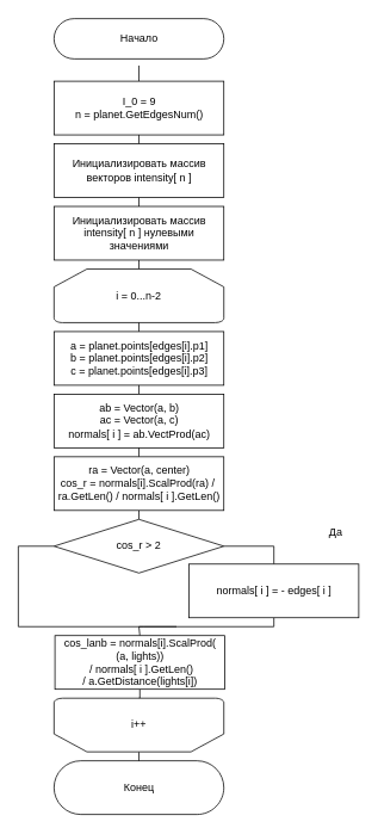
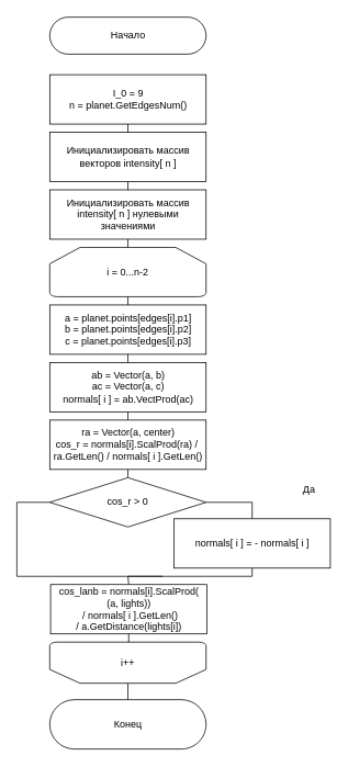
  <mxCell id="0" />
  <mxCell id="1" parent="0" />
- <mxCell id="2" style="edgeStyle=orthogonalEdgeStyle;rounded=0;orthogonalLoop=1;jettySize=auto;html=1;exitX=0.5;exitY=0.5;exitDx=0;exitDy=30;exitPerimeter=0;entryX=0.5;entryY=0;entryDx=0;entryDy=0;endArrow=none;endFill=0;" parent="1" source="3" target="4" edge="1"><mxGeometry relative="1" as="geometry" /></mxCell>
  <mxCell id="3" value="Начало" style="html=1;dashed=0;whitespace=wrap;shape=mxgraph.dfd.start" parent="1" vertex="1"><mxGeometry x="60" y="20" width="190" height="45" as="geometry" /></mxCell>
  <mxCell id="4" value="I_0 = 9&lt;br&gt;n = planet.GetEdgesNum()" style="html=1;dashed=0;whitespace=wrap;" parent="1" vertex="1"><mxGeometry x="60" y="90" width="190" height="60" as="geometry" /></mxCell>
  <mxCell id="5" style="edgeStyle=orthogonalEdgeStyle;rounded=0;orthogonalLoop=1;jettySize=auto;html=1;exitX=0.5;exitY=0;exitDx=0;exitDy=0;exitPerimeter=0;entryX=0.5;entryY=1;entryDx=0;entryDy=0;endArrow=none;endFill=0;" parent="1" target="4" edge="1"><mxGeometry relative="1" as="geometry"><mxPoint x="155" y="160" as="sourcePoint" /></mxGeometry></mxCell>
  <mxCell id="6" style="edgeStyle=orthogonalEdgeStyle;rounded=0;orthogonalLoop=1;jettySize=auto;html=1;exitX=0.5;exitY=1;exitDx=0;exitDy=0;exitPerimeter=0;entryX=0.5;entryY=0;entryDx=0;entryDy=0;entryPerimeter=0;endArrow=none;endFill=0;" parent="1" target="7" edge="1"><mxGeometry relative="1" as="geometry"><mxPoint x="155" y="290" as="sourcePoint" /></mxGeometry></mxCell>
  <mxCell id="7" value="i = 0...n-2" style="strokeWidth=1;html=1;shape=mxgraph.flowchart.loop_limit;whiteSpace=wrap;" parent="1" vertex="1"><mxGeometry x="60" y="300" width="190" height="60" as="geometry" /></mxCell>
  <mxCell id="8" style="edgeStyle=orthogonalEdgeStyle;rounded=0;orthogonalLoop=1;jettySize=auto;html=1;exitX=1;exitY=0.5;exitDx=0;exitDy=0;exitPerimeter=0;entryX=0.5;entryY=0;entryDx=0;entryDy=0;endArrow=none;endFill=0;" parent="1" source="11" target="13" edge="1"><mxGeometry relative="1" as="geometry" /></mxCell>
  <mxCell id="9" style="edgeStyle=orthogonalEdgeStyle;rounded=0;orthogonalLoop=1;jettySize=auto;html=1;exitX=0;exitY=0.5;exitDx=0;exitDy=0;exitPerimeter=0;endArrow=none;endFill=0;" parent="1" source="11" edge="1"><mxGeometry relative="1" as="geometry"><mxPoint x="197" y="700" as="targetPoint" /><Array as="points"><mxPoint x="20" y="610" /><mxPoint x="20" y="700" /><mxPoint x="160" y="700" /></Array></mxGeometry></mxCell>
  <mxCell id="10" style="edgeStyle=orthogonalEdgeStyle;rounded=0;orthogonalLoop=1;jettySize=auto;html=1;exitX=0.5;exitY=0;exitDx=0;exitDy=0;exitPerimeter=0;entryX=0.5;entryY=1;entryDx=0;entryDy=0;endArrow=none;endFill=0;" parent="1" source="11" target="26" edge="1"><mxGeometry relative="1" as="geometry" /></mxCell>
- <mxCell id="11" value="cos_r &amp;gt; 2" style="strokeWidth=1;html=1;shape=mxgraph.flowchart.decision;whiteSpace=wrap;" parent="1" vertex="1"><mxGeometry x="60" y="580" width="190" height="60" as="geometry" /></mxCell>
+ <mxCell id="11" value="cos_r &amp;gt; 0" style="strokeWidth=1;html=1;shape=mxgraph.flowchart.decision;whiteSpace=wrap;" parent="1" vertex="1"><mxGeometry x="60" y="580" width="190" height="60" as="geometry" /></mxCell>
  <mxCell id="12" style="edgeStyle=orthogonalEdgeStyle;rounded=0;orthogonalLoop=1;jettySize=auto;html=1;exitX=0.5;exitY=1;exitDx=0;exitDy=0;entryX=0.5;entryY=0;entryDx=0;entryDy=0;endArrow=none;endFill=0;" parent="1" source="13" target="27" edge="1"><mxGeometry relative="1" as="geometry"><Array as="points"><mxPoint x="306" y="700" /><mxPoint x="155" y="700" /></Array></mxGeometry></mxCell>
- <mxCell id="13" value="normals[ i ] = - edges[ i ]" style="html=1;dashed=0;whitespace=wrap;" parent="1" vertex="1"><mxGeometry x="211" y="630" width="190" height="60" as="geometry" /></mxCell>
+ <mxCell id="13" value="normals[ i ] = - normals[ i ]" style="html=1;dashed=0;whitespace=wrap;" parent="1" vertex="1"><mxGeometry x="211" y="630" width="190" height="60" as="geometry" /></mxCell>
  <mxCell id="14" style="edgeStyle=orthogonalEdgeStyle;rounded=0;orthogonalLoop=1;jettySize=auto;html=1;exitX=0.5;exitY=0;exitDx=0;exitDy=0;exitPerimeter=0;endArrow=none;endFill=0;" parent="1" source="16" edge="1"><mxGeometry relative="1" as="geometry"><mxPoint x="155" y="870" as="targetPoint" /></mxGeometry></mxCell>
  <mxCell id="15" style="edgeStyle=orthogonalEdgeStyle;rounded=0;orthogonalLoop=1;jettySize=auto;html=1;exitX=0.5;exitY=1;exitDx=0;exitDy=0;exitPerimeter=0;entryX=0.5;entryY=1;entryDx=0;entryDy=0;endArrow=none;endFill=0;" edge="1" parent="1" source="16" target="27"><mxGeometry relative="1" as="geometry" /></mxCell>
- <mxCell id="16" value="i++" style="strokeWidth=1;html=1;shape=mxgraph.flowchart.loop_limit;whiteSpace=wrap;direction=west;" parent="1" vertex="1"><mxGeometry x="60" y="780" width="190" height="60" as="geometry" /></mxCell>
+ <mxCell id="16" value="i++" style="strokeWidth=1;html=1;shape=mxgraph.flowchart.loop_limit;whiteSpace=wrap;direction=west;" parent="1" vertex="1"><mxGeometry x="60" y="780" width="190" height="50" as="geometry" /></mxCell>
  <mxCell id="17" value="Да" style="text;html=1;align=center;verticalAlign=middle;resizable=0;points=[];autosize=1;strokeColor=none;fillColor=none;" parent="1" vertex="1"><mxGeometry x="355" y="580" width="40" height="30" as="geometry" /></mxCell>
  <mxCell id="18" value="Инициализировать массив&lt;br&gt;векторов intensity[ n ]" style="html=1;dashed=0;whitespace=wrap;" parent="1" vertex="1"><mxGeometry x="60" y="160" width="190" height="60" as="geometry" /></mxCell>
  <mxCell id="19" style="edgeStyle=orthogonalEdgeStyle;rounded=0;orthogonalLoop=1;jettySize=auto;html=1;exitX=0.5;exitY=0;exitDx=0;exitDy=0;entryX=0.5;entryY=1;entryDx=0;entryDy=0;endArrow=none;endFill=0;" parent="1" source="20" target="18" edge="1"><mxGeometry relative="1" as="geometry" /></mxCell>
  <mxCell id="20" value="Инициализировать массив&lt;br&gt;intensity[ n ] нулевыми&lt;br&gt;значениями" style="html=1;dashed=0;whitespace=wrap;" parent="1" vertex="1"><mxGeometry x="60" y="230" width="190" height="60" as="geometry" /></mxCell>
  <mxCell id="21" style="edgeStyle=orthogonalEdgeStyle;rounded=0;orthogonalLoop=1;jettySize=auto;html=1;exitX=0.5;exitY=0;exitDx=0;exitDy=0;entryX=0.5;entryY=1;entryDx=0;entryDy=0;entryPerimeter=0;endArrow=none;endFill=0;" parent="1" source="22" target="7" edge="1"><mxGeometry relative="1" as="geometry" /></mxCell>
  <mxCell id="22" value="a = planet.points[edges[i].p1]&lt;br&gt;b = planet.points[edges[i].p2]&lt;br&gt;c = planet.points[edges[i].p3]" style="html=1;dashed=0;whitespace=wrap;" parent="1" vertex="1"><mxGeometry x="60" y="370" width="190" height="60" as="geometry" /></mxCell>
  <mxCell id="23" style="edgeStyle=orthogonalEdgeStyle;rounded=0;orthogonalLoop=1;jettySize=auto;html=1;exitX=0.5;exitY=0;exitDx=0;exitDy=0;entryX=0.5;entryY=1;entryDx=0;entryDy=0;endArrow=none;endFill=0;" parent="1" source="24" target="22" edge="1"><mxGeometry relative="1" as="geometry" /></mxCell>
  <mxCell id="24" value="ab = Vector(a, b)&lt;br&gt;ac = Vector(a, c)&lt;br&gt;normals[ i ] = ab.VectProd(ac)" style="html=1;dashed=0;whitespace=wrap;" parent="1" vertex="1"><mxGeometry x="60" y="440" width="190" height="60" as="geometry" /></mxCell>
  <mxCell id="25" style="edgeStyle=orthogonalEdgeStyle;rounded=0;orthogonalLoop=1;jettySize=auto;html=1;exitX=0.5;exitY=0;exitDx=0;exitDy=0;entryX=0.5;entryY=1;entryDx=0;entryDy=0;endArrow=none;endFill=0;" parent="1" source="26" target="24" edge="1"><mxGeometry relative="1" as="geometry" /></mxCell>
  <mxCell id="26" value="ra = Vector(a, center)&lt;br&gt;cos_r = normals[i].ScalProd(ra) /&amp;nbsp;&lt;br&gt;ra.GetLen() / normals[ i ].GetLen()" style="html=1;dashed=0;whitespace=wrap;" parent="1" vertex="1"><mxGeometry x="60" y="510" width="190" height="60" as="geometry" /></mxCell>
  <mxCell id="27" value="cos_lanb = normals[i].ScalProd(&lt;br&gt;(a, lights))&lt;br&gt;&amp;nbsp;/ normals[ i ].GetLen()&lt;br&gt;/ a.GetDistance(lights[i])" style="html=1;dashed=0;whitespace=wrap;" parent="1" vertex="1"><mxGeometry x="61" y="710" width="190" height="60" as="geometry" /></mxCell>
  <mxCell id="28" value="Конец" style="html=1;dashed=0;whitespace=wrap;shape=mxgraph.dfd.start" parent="1" vertex="1"><mxGeometry x="60" y="850" width="190" height="60" as="geometry" /></mxCell>
